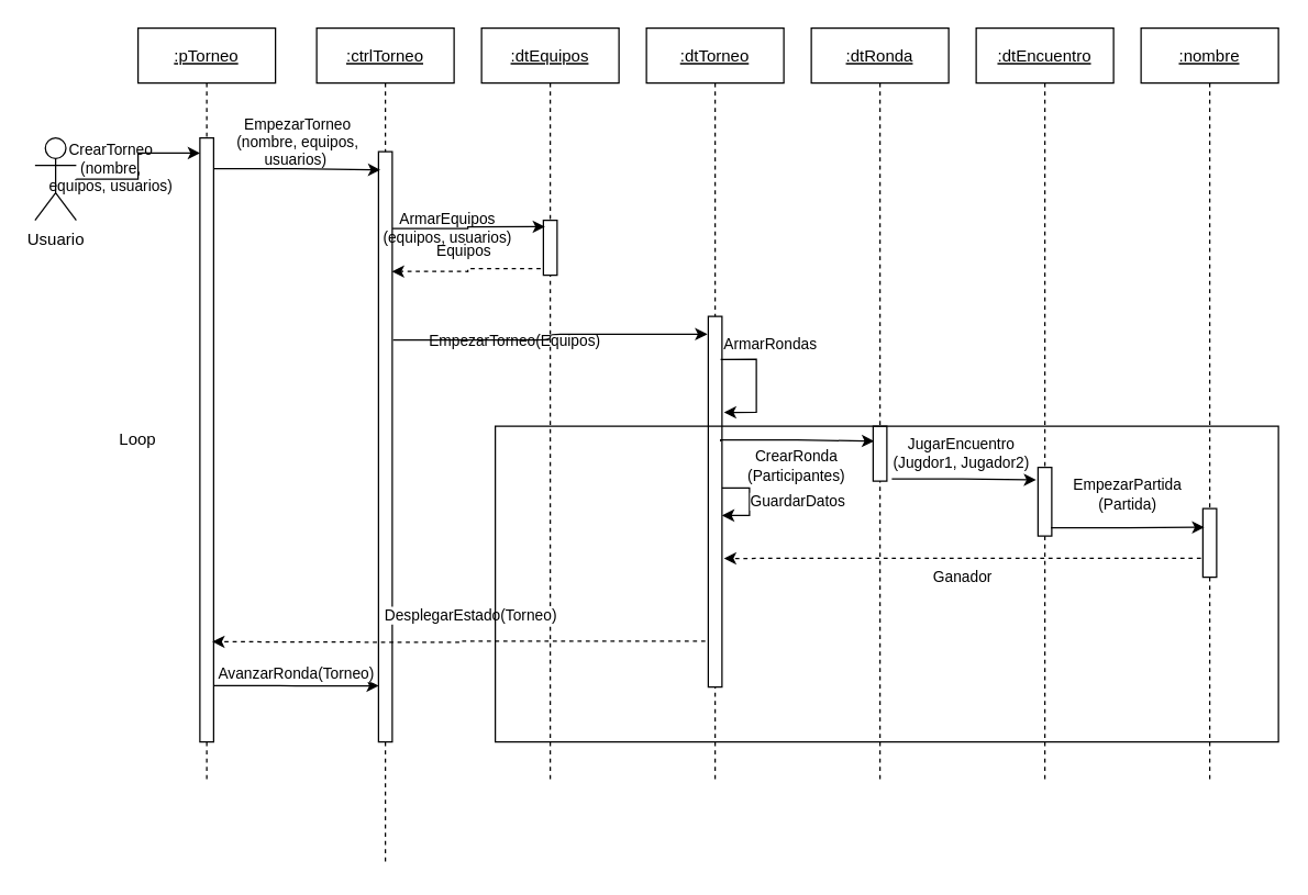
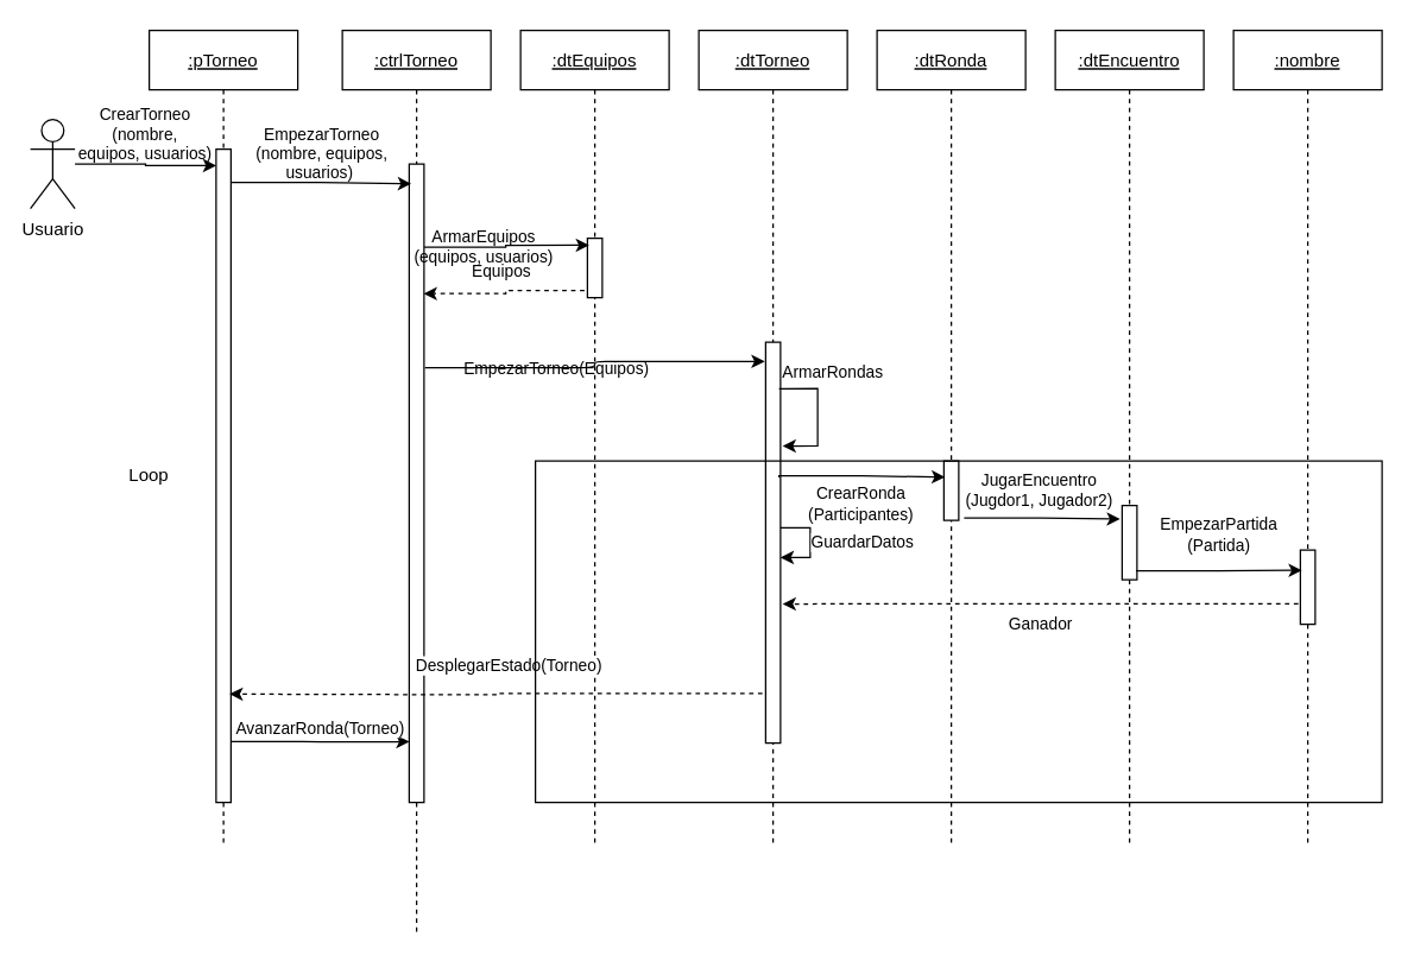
  <mxCell id="0" />
  <mxCell id="1" parent="0" />
  <mxCell id="2" value=":ctrlTorneo" style="shape=umlLifeline;perimeter=lifelinePerimeter;container=1;collapsible=0;recursiveResize=0;rounded=0;shadow=0;strokeWidth=1;fontStyle=4" vertex="1" parent="1"><mxGeometry x="230" y="20" width="100" height="610" as="geometry" /></mxCell>
  <mxCell id="3" value="" style="points=[];perimeter=orthogonalPerimeter;rounded=0;shadow=0;strokeWidth=1;" vertex="1" parent="2"><mxGeometry x="45" y="90" width="10" height="430" as="geometry" /></mxCell>
  <mxCell id="4" value=":pTorneo" style="shape=umlLifeline;perimeter=lifelinePerimeter;container=1;collapsible=0;recursiveResize=0;rounded=0;shadow=0;strokeWidth=1;fontStyle=4" vertex="1" parent="1"><mxGeometry x="100" y="20" width="100" height="550" as="geometry" /></mxCell>
  <mxCell id="5" value="" style="points=[];perimeter=orthogonalPerimeter;rounded=0;shadow=0;strokeWidth=1;" vertex="1" parent="4"><mxGeometry x="45" y="80" width="10" height="440" as="geometry" /></mxCell>
  <mxCell id="6" value="CrearTorneo&lt;br&gt;(nombre, &lt;br&gt;equipos, usuarios)" style="edgeStyle=orthogonalEdgeStyle;rounded=0;orthogonalLoop=1;jettySize=auto;html=1;labelBackgroundColor=none;entryX=0.013;entryY=0.025;entryDx=0;entryDy=0;entryPerimeter=0;" edge="1" parent="1" source="7" target="5"><mxGeometry x="-0.027" y="20" relative="1" as="geometry"><mxPoint as="offset" /></mxGeometry></mxCell>
- <mxCell id="7" value="Usuario" style="shape=umlActor;verticalLabelPosition=bottom;verticalAlign=top;html=1;" vertex="1" parent="1"><mxGeometry x="25" y="100" width="30" height="60" as="geometry" /></mxCell>
+ <mxCell id="7" value="Usuario" style="shape=umlActor;verticalLabelPosition=bottom;verticalAlign=top;html=1;" vertex="1" parent="1"><mxGeometry x="20" y="80" width="30" height="60" as="geometry" /></mxCell>
  <mxCell id="8" value=":dtTorneo" style="shape=umlLifeline;perimeter=lifelinePerimeter;container=1;collapsible=0;recursiveResize=0;rounded=0;shadow=0;strokeWidth=1;fontStyle=4" vertex="1" parent="1"><mxGeometry x="470" y="20" width="100" height="550" as="geometry" /></mxCell>
  <mxCell id="9" value="" style="points=[];perimeter=orthogonalPerimeter;rounded=0;shadow=0;strokeWidth=1;" vertex="1" parent="8"><mxGeometry x="45" y="210" width="10" height="270" as="geometry" /></mxCell>
  <mxCell id="10" value="ArmarRondas" style="edgeStyle=orthogonalEdgeStyle;rounded=0;orthogonalLoop=1;jettySize=auto;html=1;exitX=0.9;exitY=0.116;exitDx=0;exitDy=0;exitPerimeter=0;entryX=1.14;entryY=0.259;entryDx=0;entryDy=0;entryPerimeter=0;" edge="1" parent="8" source="9" target="9"><mxGeometry x="-0.41" y="15" relative="1" as="geometry"><Array as="points"><mxPoint x="80" y="241" /><mxPoint x="80" y="280" /></Array><mxPoint x="-5" y="-11" as="offset" /></mxGeometry></mxCell>
  <mxCell id="11" value="GuardarDatos" style="edgeStyle=orthogonalEdgeStyle;rounded=0;orthogonalLoop=1;jettySize=auto;html=1;" edge="1" parent="8" source="9" target="9"><mxGeometry x="0.333" y="-36" relative="1" as="geometry"><mxPoint x="35" y="26" as="offset" /></mxGeometry></mxCell>
  <mxCell id="12" value=":dtEquipos" style="shape=umlLifeline;perimeter=lifelinePerimeter;container=1;collapsible=0;recursiveResize=0;rounded=0;shadow=0;strokeWidth=1;fontStyle=4" vertex="1" parent="1"><mxGeometry x="350" y="20" width="100" height="550" as="geometry" /></mxCell>
  <mxCell id="13" value="" style="points=[];perimeter=orthogonalPerimeter;rounded=0;shadow=0;strokeWidth=1;" vertex="1" parent="12"><mxGeometry x="45" y="140" width="10" height="40" as="geometry" /></mxCell>
  <mxCell id="14" value=":dtRonda" style="shape=umlLifeline;perimeter=lifelinePerimeter;container=1;collapsible=0;recursiveResize=0;rounded=0;shadow=0;strokeWidth=1;fontStyle=4" vertex="1" parent="1"><mxGeometry x="590" y="20" width="100" height="550" as="geometry" /></mxCell>
  <mxCell id="15" value="" style="points=[];perimeter=orthogonalPerimeter;rounded=0;shadow=0;strokeWidth=1;" vertex="1" parent="14"><mxGeometry x="45" y="290" width="10" height="40" as="geometry" /></mxCell>
  <mxCell id="16" value="EmpezarTorneo&lt;br&gt;(nombre, equipos,&lt;br&gt;usuarios)&amp;nbsp;" style="edgeStyle=orthogonalEdgeStyle;rounded=0;orthogonalLoop=1;jettySize=auto;html=1;labelBackgroundColor=none;entryX=0.134;entryY=0.031;entryDx=0;entryDy=0;entryPerimeter=0;exitX=1.044;exitY=0.051;exitDx=0;exitDy=0;exitPerimeter=0;" edge="1" parent="1" target="3" source="5"><mxGeometry x="-0.001" y="20" relative="1" as="geometry"><mxPoint x="170" y="120" as="sourcePoint" /><mxPoint as="offset" /></mxGeometry></mxCell>
  <mxCell id="17" value="ArmarEquipos&lt;br&gt;(equipos, usuarios)" style="edgeStyle=orthogonalEdgeStyle;rounded=0;orthogonalLoop=1;jettySize=auto;html=1;labelBackgroundColor=none;exitX=1.017;exitY=0.13;exitDx=0;exitDy=0;exitPerimeter=0;entryX=0.12;entryY=0.117;entryDx=0;entryDy=0;entryPerimeter=0;" edge="1" parent="1" source="3" target="13"><mxGeometry x="-0.011" y="15" relative="1" as="geometry"><mxPoint x="550" y="165" as="targetPoint" /><mxPoint as="offset" /><Array as="points" /></mxGeometry></mxCell>
  <mxCell id="18" value="Equipos" style="edgeStyle=orthogonalEdgeStyle;rounded=0;orthogonalLoop=1;jettySize=auto;html=1;labelBackgroundColor=none;exitX=-0.2;exitY=0.879;exitDx=0;exitDy=0;exitPerimeter=0;entryX=0.971;entryY=0.203;entryDx=0;entryDy=0;entryPerimeter=0;dashed=1;" edge="1" parent="1" source="13" target="3"><mxGeometry x="0.058" y="-15" relative="1" as="geometry"><mxPoint as="offset" /></mxGeometry></mxCell>
  <mxCell id="19" value="EmpezarTorneo(Equipos)" style="endArrow=classic;html=1;labelBackgroundColor=none;entryX=-0.06;entryY=0.048;entryDx=0;entryDy=0;entryPerimeter=0;edgeStyle=orthogonalEdgeStyle;exitX=1.063;exitY=0.319;exitDx=0;exitDy=0;exitPerimeter=0;" edge="1" parent="1" source="3" target="9"><mxGeometry x="0.004" y="16" width="50" height="50" relative="1" as="geometry"><mxPoint x="346" y="242" as="sourcePoint" /><mxPoint x="480" y="280" as="targetPoint" /><mxPoint x="-10" y="3" as="offset" /></mxGeometry></mxCell>
  <mxCell id="20" value=":dtEncuentro" style="shape=umlLifeline;perimeter=lifelinePerimeter;container=1;collapsible=0;recursiveResize=0;rounded=0;shadow=0;strokeWidth=1;fontStyle=4" vertex="1" parent="1"><mxGeometry x="710" y="20" width="100" height="550" as="geometry" /></mxCell>
  <mxCell id="21" value="" style="points=[];perimeter=orthogonalPerimeter;rounded=0;shadow=0;strokeWidth=1;" vertex="1" parent="20"><mxGeometry x="45" y="320" width="10" height="50" as="geometry" /></mxCell>
  <mxCell id="22" value=":nombre" style="shape=umlLifeline;perimeter=lifelinePerimeter;container=1;collapsible=0;recursiveResize=0;rounded=0;shadow=0;strokeWidth=1;fontStyle=4" vertex="1" parent="1"><mxGeometry x="830" y="20" width="100" height="550" as="geometry" /></mxCell>
  <mxCell id="23" value="" style="points=[];perimeter=orthogonalPerimeter;rounded=0;shadow=0;strokeWidth=1;" vertex="1" parent="22"><mxGeometry x="45" y="350" width="10" height="50" as="geometry" /></mxCell>
  <mxCell id="24" value="CrearRonda&lt;br&gt;(Participantes)" style="edgeStyle=orthogonalEdgeStyle;rounded=0;orthogonalLoop=1;jettySize=auto;html=1;entryX=0.076;entryY=0.273;entryDx=0;entryDy=0;entryPerimeter=0;" edge="1" parent="1" target="15"><mxGeometry x="-0.001" y="-19" relative="1" as="geometry"><mxPoint x="524" y="321" as="sourcePoint" /><Array as="points"><mxPoint x="524" y="320" /><mxPoint x="580" y="320" /></Array><mxPoint as="offset" /></mxGeometry></mxCell>
  <mxCell id="25" value="JugarEncuentro&lt;br&gt;(Jugdor1, Jugador2)" style="edgeStyle=orthogonalEdgeStyle;rounded=0;orthogonalLoop=1;jettySize=auto;html=1;entryX=-0.133;entryY=0.183;entryDx=0;entryDy=0;entryPerimeter=0;exitX=1.36;exitY=0.961;exitDx=0;exitDy=0;exitPerimeter=0;" edge="1" parent="1" source="15" target="21"><mxGeometry x="-0.021" y="18" relative="1" as="geometry"><Array as="points"><mxPoint x="700" y="348" /></Array><mxPoint x="-1" as="offset" /></mxGeometry></mxCell>
  <mxCell id="26" value="EmpezarPartida&lt;br&gt;(Partida)" style="edgeStyle=orthogonalEdgeStyle;rounded=0;orthogonalLoop=1;jettySize=auto;html=1;entryX=0.107;entryY=0.273;entryDx=0;entryDy=0;entryPerimeter=0;exitX=0.941;exitY=0.878;exitDx=0;exitDy=0;exitPerimeter=0;" edge="1" parent="1" source="21" target="23"><mxGeometry x="-0.002" y="24" relative="1" as="geometry"><mxPoint as="offset" /></mxGeometry></mxCell>
  <mxCell id="27" value="DesplegarEstado(Torneo)" style="edgeStyle=orthogonalEdgeStyle;rounded=0;orthogonalLoop=1;jettySize=auto;html=1;exitX=-0.217;exitY=0.876;exitDx=0;exitDy=0;exitPerimeter=0;dashed=1;" edge="1" parent="1" source="9"><mxGeometry x="-0.061" y="-17" relative="1" as="geometry"><mxPoint x="154" y="467" as="targetPoint" /><mxPoint x="-2" y="-2" as="offset" /></mxGeometry></mxCell>
  <mxCell id="28" value="Ganador" style="edgeStyle=orthogonalEdgeStyle;rounded=0;orthogonalLoop=1;jettySize=auto;html=1;entryX=1.14;entryY=0.653;entryDx=0;entryDy=0;entryPerimeter=0;dashed=1;exitX=-0.14;exitY=0.724;exitDx=0;exitDy=0;exitPerimeter=0;" edge="1" parent="1" source="23" target="9"><mxGeometry x="0.0" y="14" relative="1" as="geometry"><mxPoint as="offset" /></mxGeometry></mxCell>
  <mxCell id="29" value="" style="rounded=0;whiteSpace=wrap;html=1;fillColor=none;" vertex="1" parent="1"><mxGeometry x="360" y="310" width="570" height="230" as="geometry" /></mxCell>
  <mxCell id="30" value="Loop" style="text;html=1;strokeColor=none;fillColor=none;align=center;verticalAlign=middle;whiteSpace=wrap;rounded=0;" vertex="1" parent="1"><mxGeometry x="80" y="310" width="40" height="20" as="geometry" /></mxCell>
  <mxCell id="31" value="AvanzarRonda(Torneo)" style="edgeStyle=orthogonalEdgeStyle;rounded=0;orthogonalLoop=1;jettySize=auto;html=1;entryX=0.024;entryY=0.905;entryDx=0;entryDy=0;entryPerimeter=0;exitX=1.02;exitY=0.907;exitDx=0;exitDy=0;exitPerimeter=0;" edge="1" parent="1" source="5" target="3"><mxGeometry x="-0.004" y="9" relative="1" as="geometry"><mxPoint as="offset" /></mxGeometry></mxCell>
